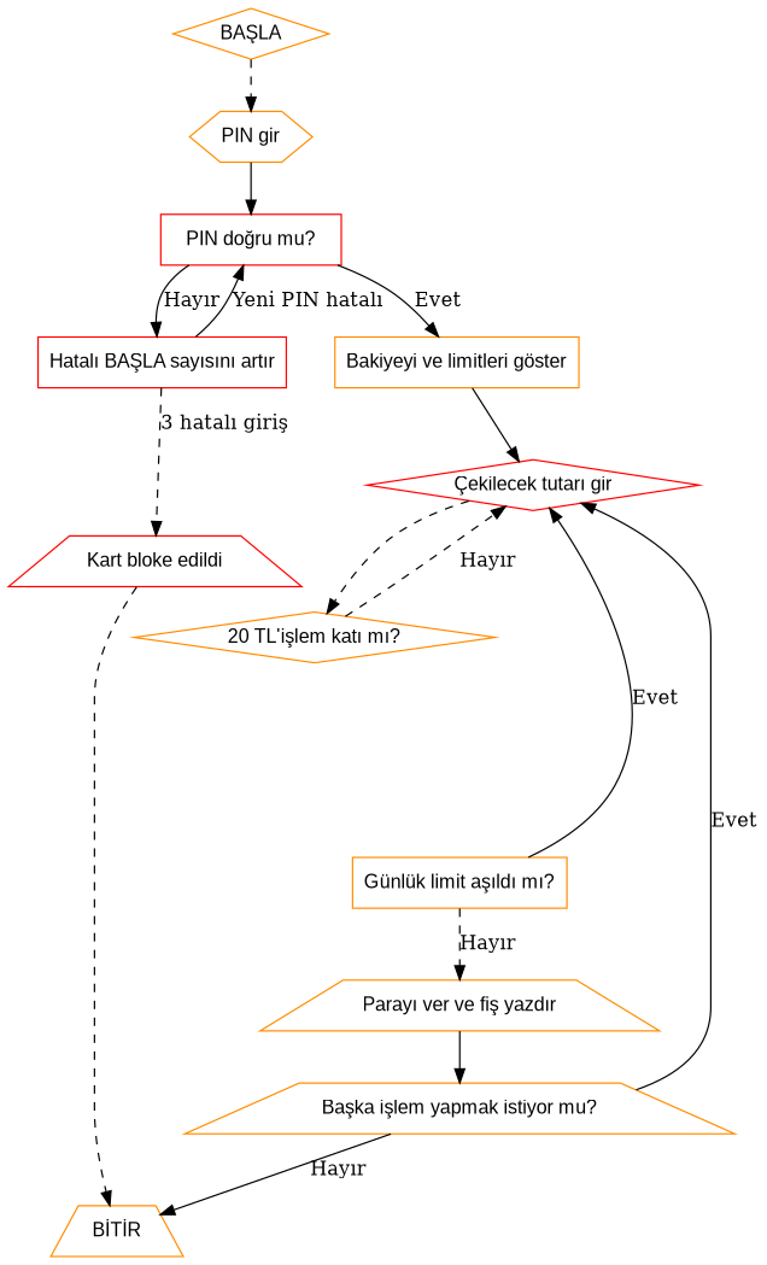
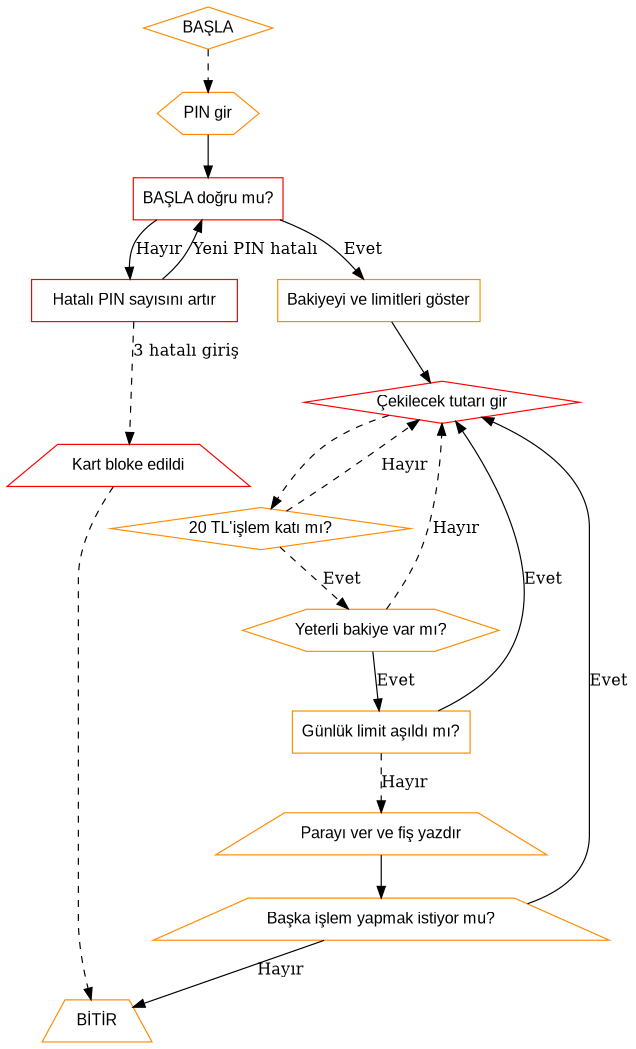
  digraph {
    node [color=darkorange fontname=Arial shape=box]
    edge [style=solid]
    n1 [label="BAŞLA" shape=diamond]
    n2 [label="PIN gir" shape=hexagon]
-   n3 [color=red label="PIN doğru mu?"]
-   n4 [color=red label="Hatalı BAŞLA sayısını artır"]
+   n3 [color=red label="BAŞLA doğru mu?"]
+   n4 [color=red label="Hatalı PIN sayısını artır"]
    n5 [label="Bakiyeyi ve limitleri göster"]
    n6 [color=red label="Kart bloke edildi" shape=trapezium]
    n7 [color=red label="Çekilecek tutarı gir" shape=diamond]
    n8 [label="BİTİR" shape=trapezium]
    n9 [label="20 TL'işlem katı mı?" shape=diamond]
+   n10 [label="Yeterli bakiye var mı?" shape=hexagon]
    n11 [label="Günlük limit aşıldı mı?"]
    n12 [label="Parayı ver ve fiş yazdır" shape=trapezium]
    n13 [label="Başka işlem yapmak istiyor mu?" shape=trapezium]
    n1 -> n2 [style=dashed]
    n2 -> n3
    n3 -> n4 [label="Hayır"]
    n3 -> n5 [label=Evet]
    n4 -> n3 [label="Yeni PIN hatalı"]
    n4 -> n6 [label="3 hatalı giriş" style=dashed]
    n5 -> n7
    n6 -> n8 [style=dashed]
    n7 -> n9 [style=dashed]
    n9 -> n7 [label="Hayır" style=dashed]
+   n9 -> n10 [label=Evet style=dashed]
+   n10 -> n7 [label="Hayır" style=dashed]
+   n10 -> n11 [label=Evet]
    n11 -> n7 [label=Evet]
    n11 -> n12 [label="Hayır" style=dashed]
    n12 -> n13
    n13 -> n7 [label=Evet]
    n13 -> n8 [label="Hayır"]
  }
